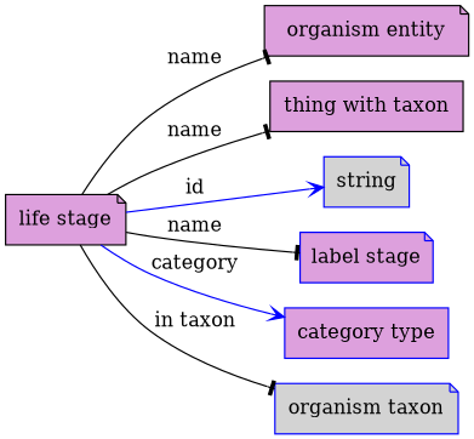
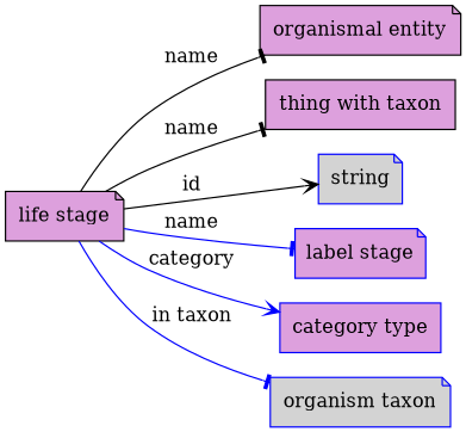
  digraph {
    rankdir=LR
    node [fillcolor=plum shape=note style=filled color=blue]
    edge [arrowhead=tee color=blue style=solid]
    n1 [height=0.5 label="life stage" width=1.1916 color=""]
-   "organismal entity" [height=0.5 width=2.022 label="organism entity" color=""]
+   "organismal entity" [height=0.5 width=2.022 color=""]
    "thing with taxon" [height=0.5 shape=box width=1.9137 color=""]
    n4 [fillcolor=lightgrey height=0.5 label=string width=0.84854]
    n5 [height=0.5 label="label stage" width=1.2638]
    n6 [height=0.5 label="category type" shape=box width=1.6249]
    n7 [fillcolor=lightgrey height=0.5 label="organism taxon" width=1.8234]
    n1 -> "organismal entity" [label=name color="" style=""]
    n1 -> "thing with taxon" [label=name color="" style=""]
-   n1 -> n4 [arrowhead=vee label=id]
-   n1 -> n5 [color=black label=name]
+   n1 -> n4 [arrowhead=vee color=black label=id]
+   n1 -> n5 [label=name]
    n1 -> n6 [arrowhead=vee label=category]
-   n1 -> n7 [color=black label="in taxon"]
+   n1 -> n7 [label="in taxon"]
  }
